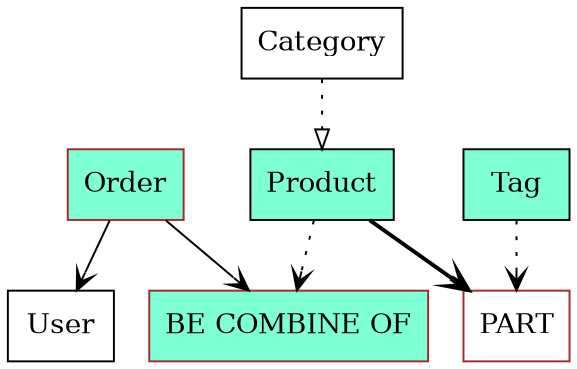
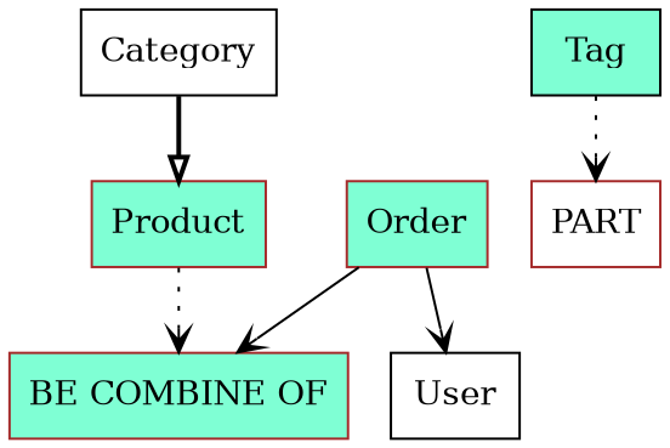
  digraph {
    node [color=black fillcolor=aquamarine shape=box style=filled]
    edge [arrowhead=vee style=solid]
    Order [color=brown]
    n2 [color=brown label="BE COMBINE OF"]
    User [fillcolor=white]
-   Product
+   Product [color=brown]
    n5 [color=brown fillcolor=white label=PART]
    Tag
    Category [fillcolor=white]
    Order -> n2
    Order -> User
    Product -> n2 [style=dotted]
-   Product -> n5 [style=bold]
    Tag -> n5 [style=dotted]
-   Category -> Product [arrowhead=onormal style=dotted]
+   Category -> Product [arrowhead=onormal style=bold]
  }
